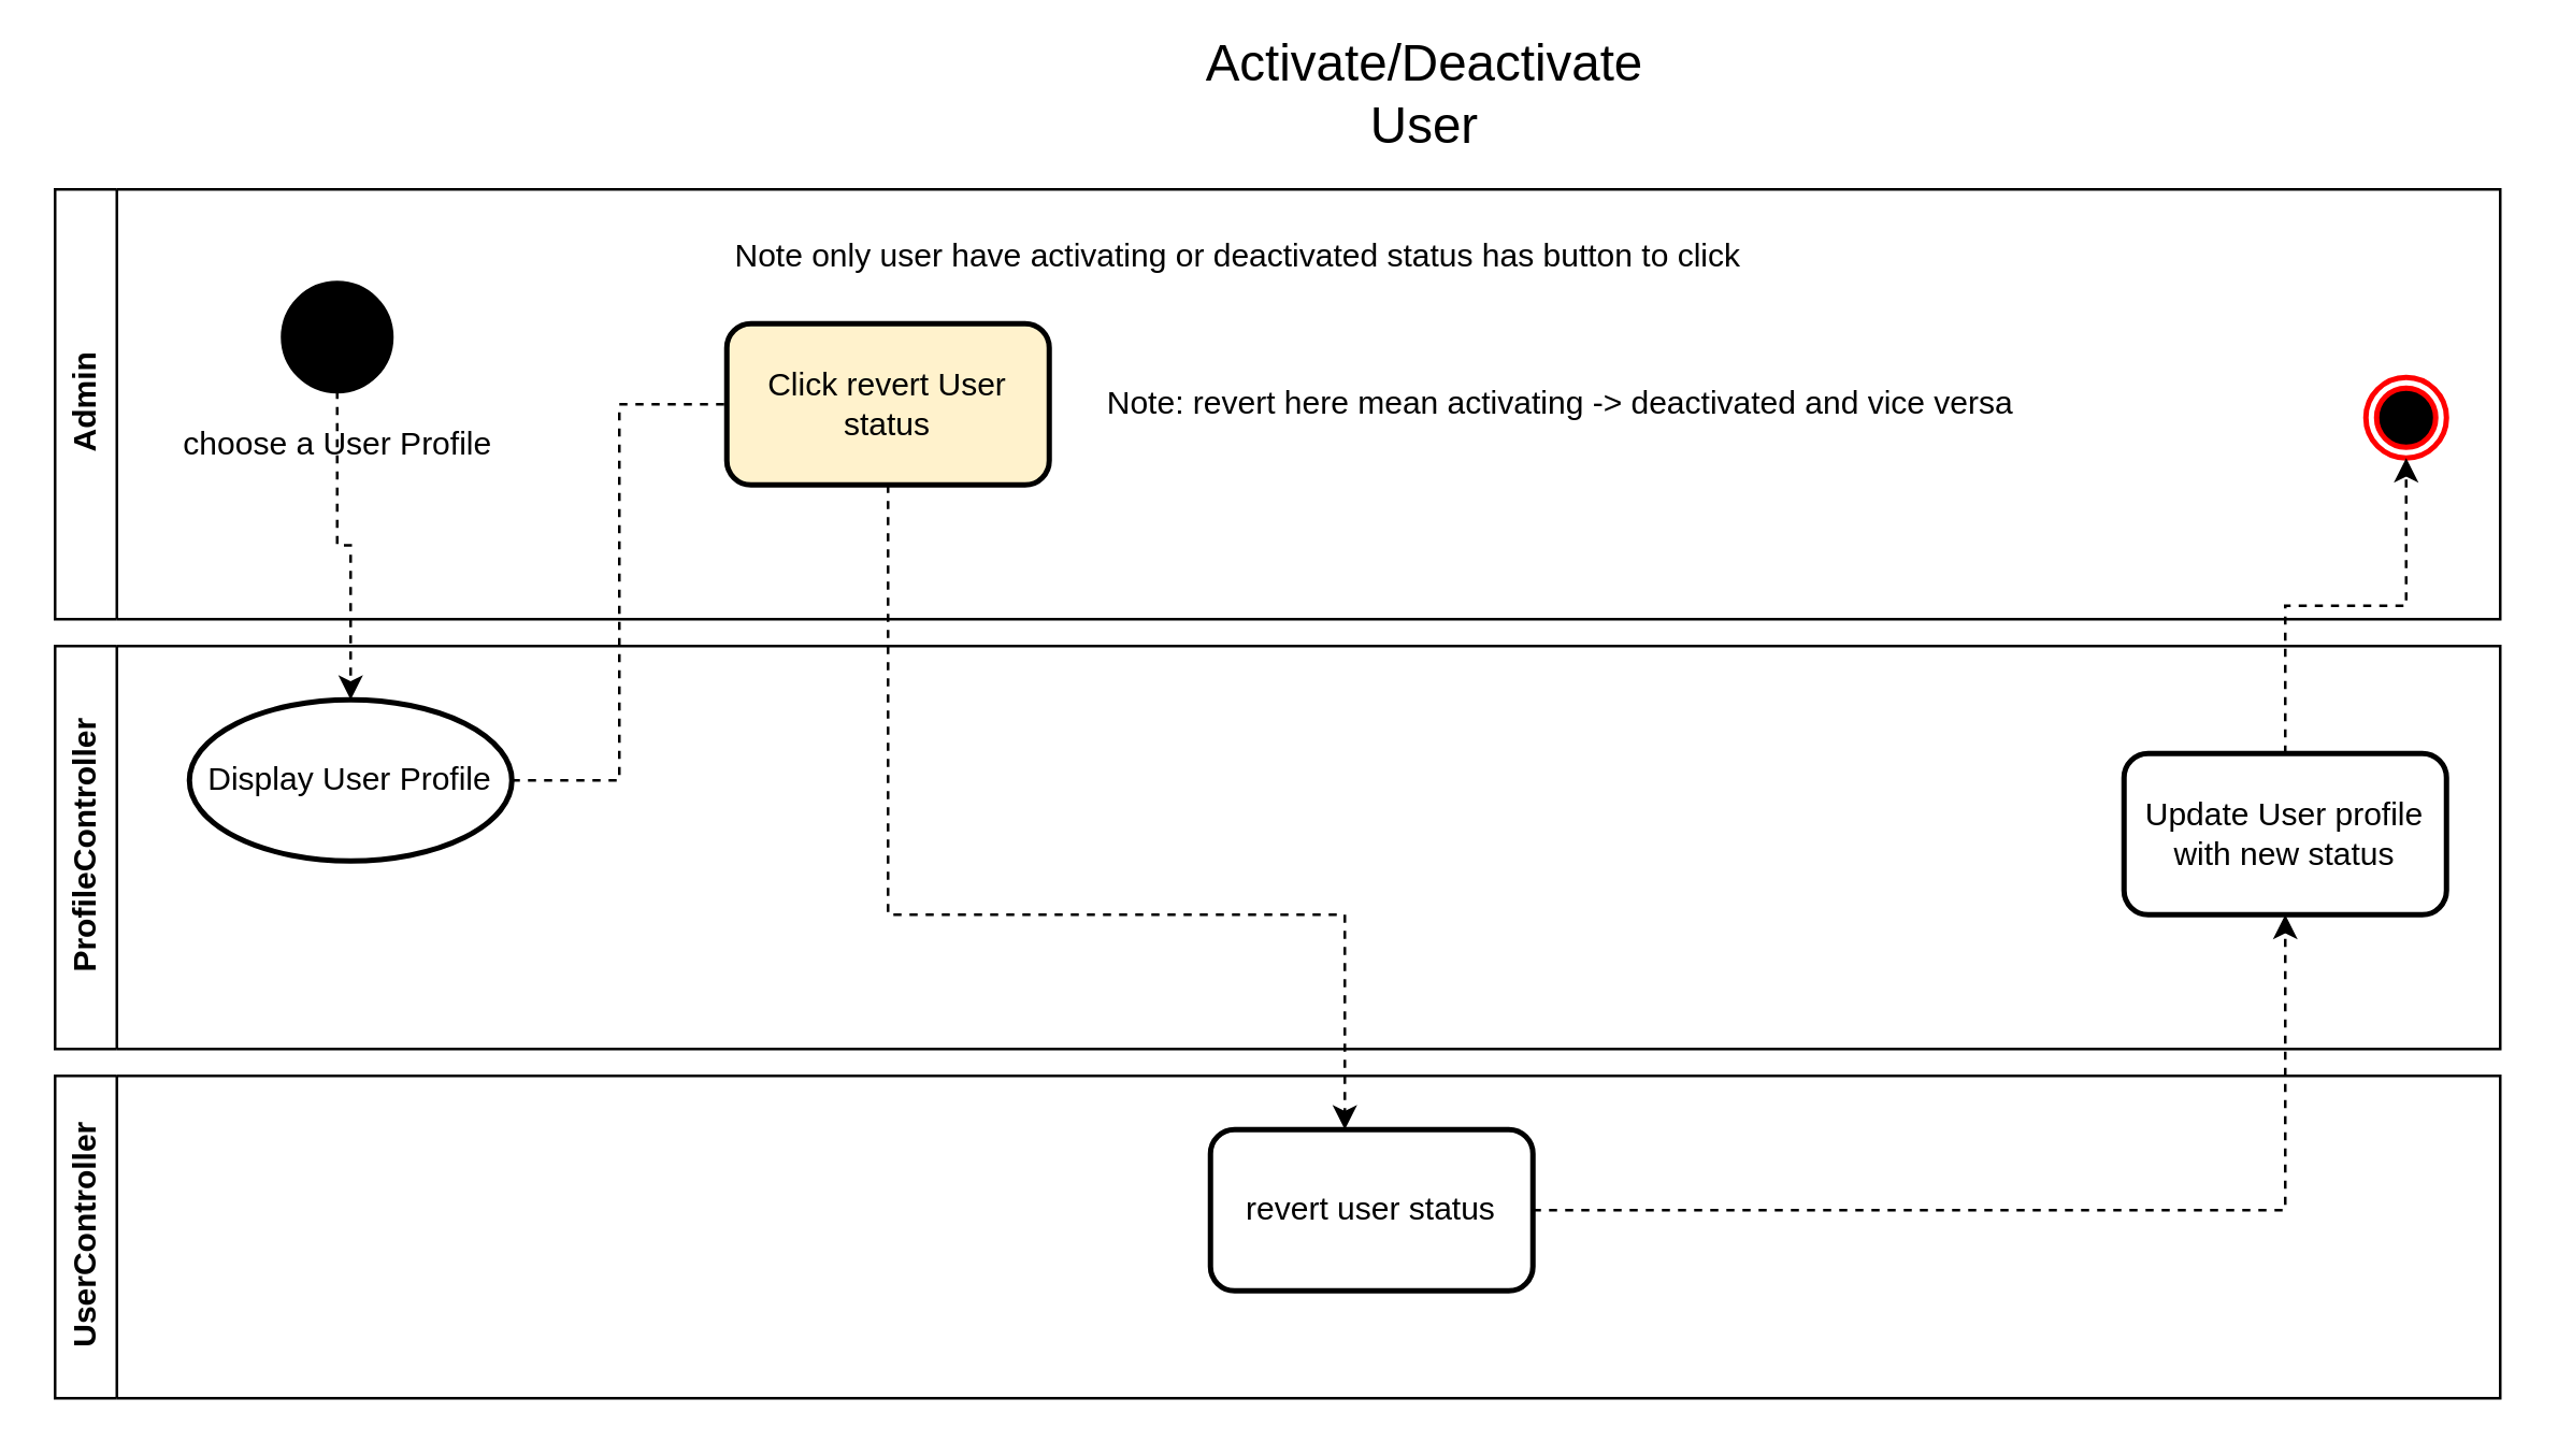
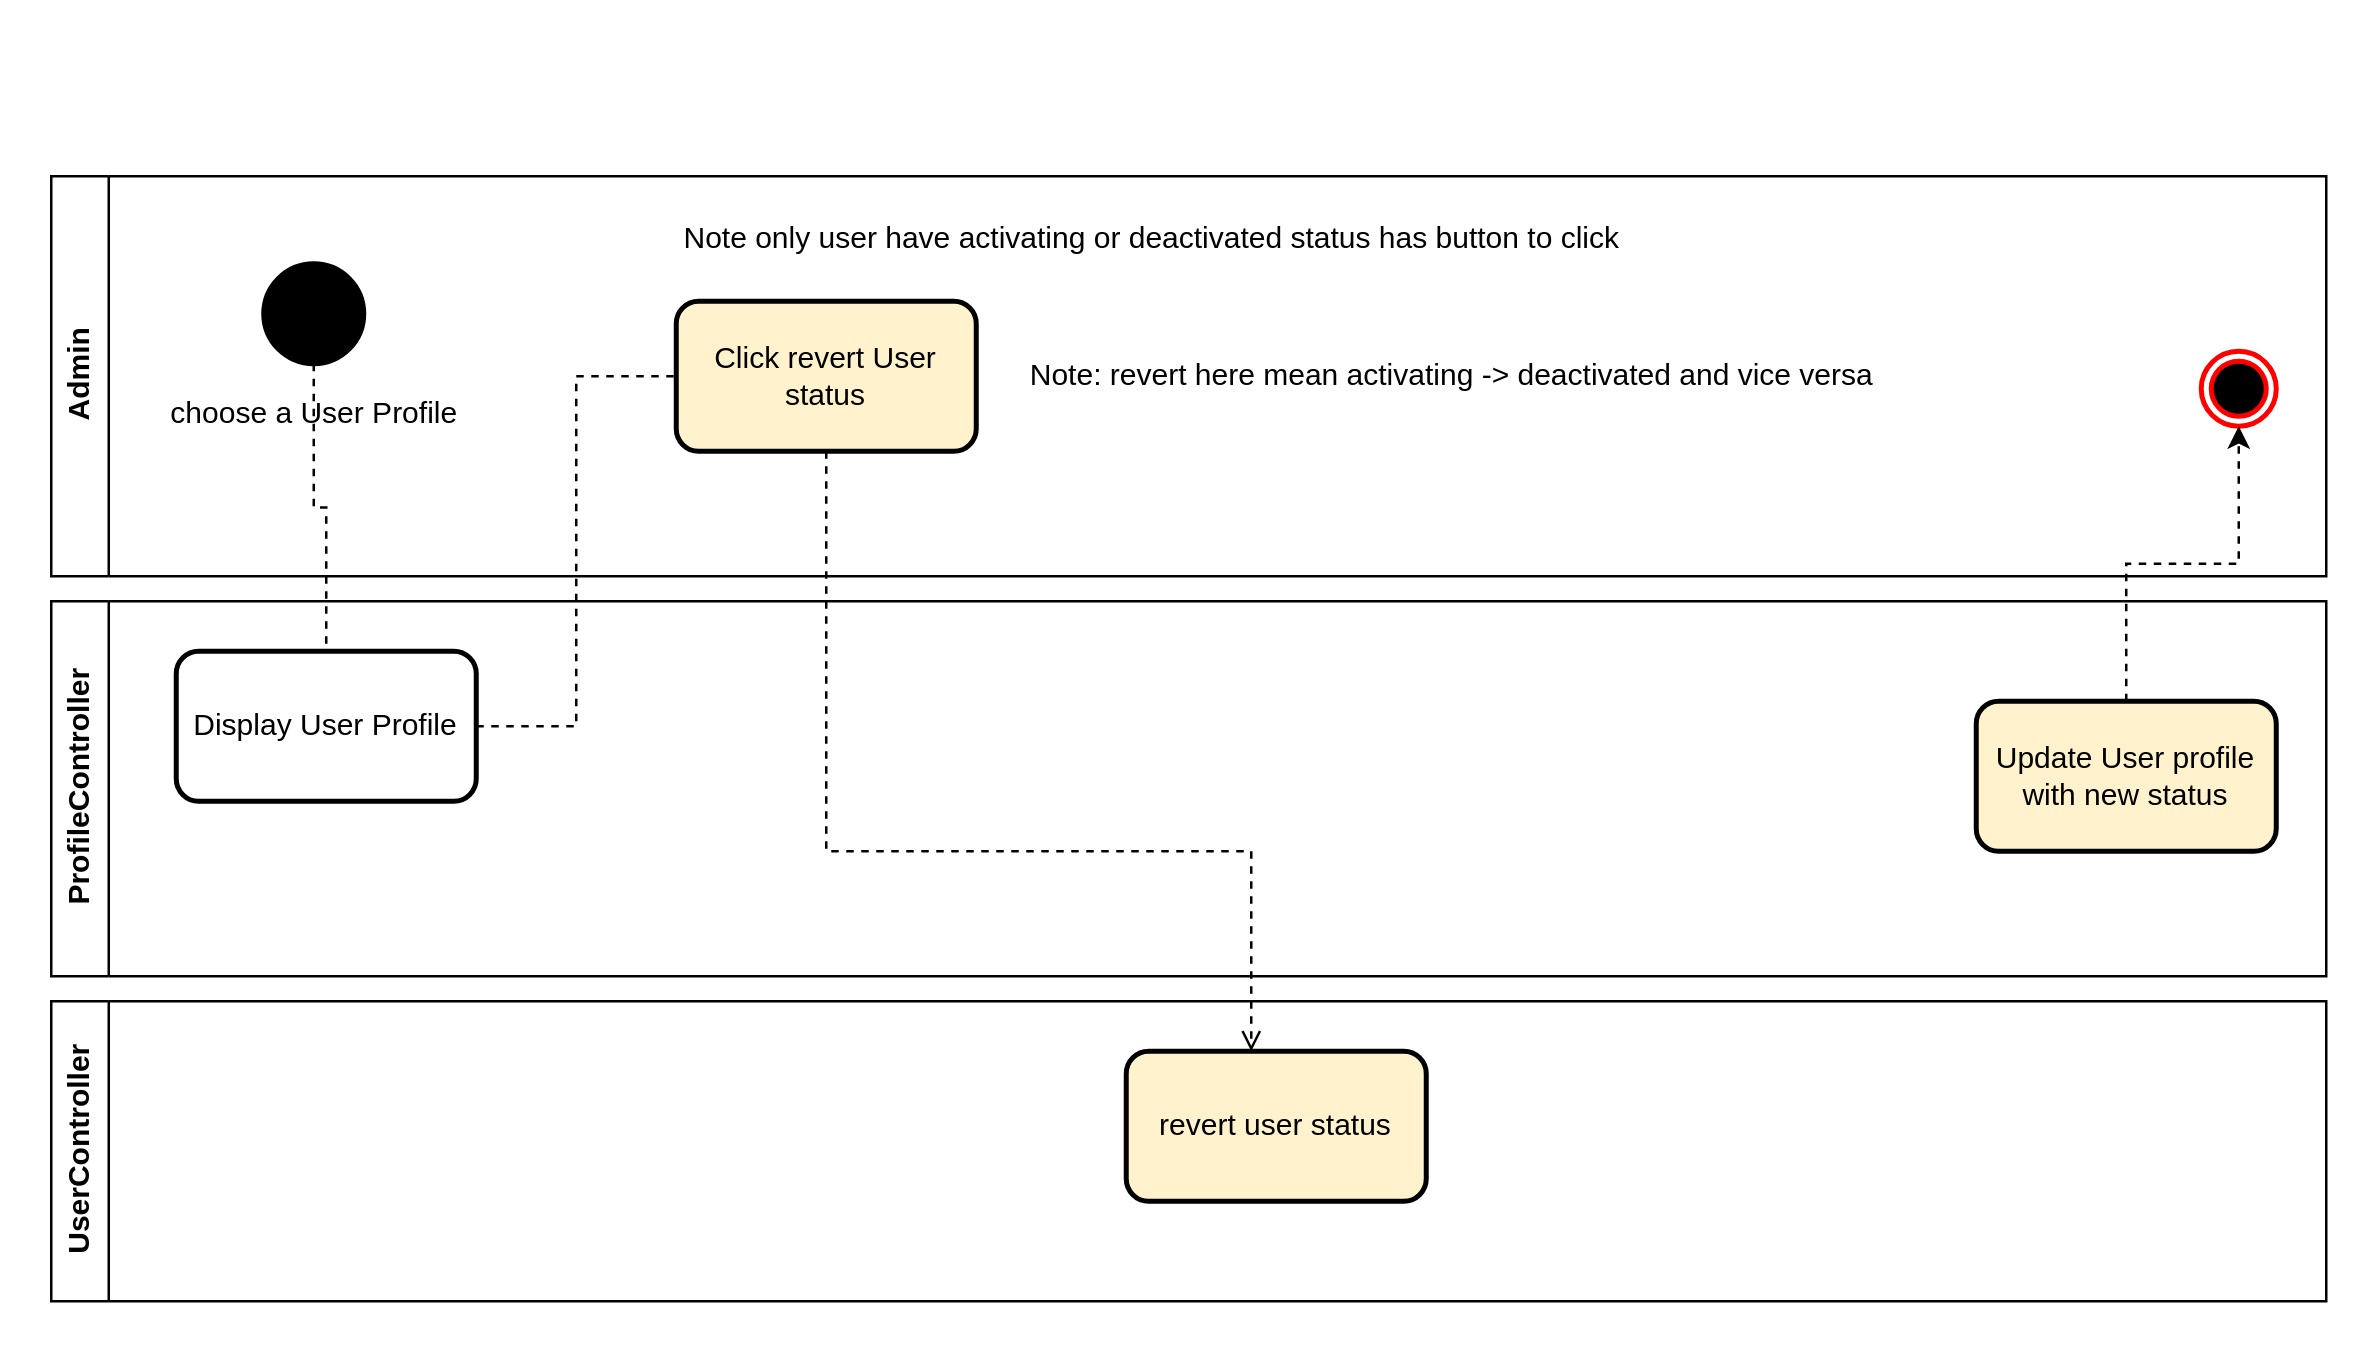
  <mxCell id="0" />
  <mxCell id="1" parent="0" />
  <mxCell id="2" value="Admin" style="swimlane;horizontal=0;whiteSpace=wrap;html=1;" vertex="1" parent="1"><mxGeometry x="20" y="70" width="910" height="160" as="geometry" /></mxCell>
  <mxCell id="3" value="choose a User Profile" style="shape=ellipse;html=1;fillColor=strokeColor;strokeWidth=2;verticalLabelPosition=bottom;verticalAlignment=top;perimeter=ellipsePerimeter;" vertex="1" parent="2"><mxGeometry x="85" y="35" width="40" height="40" as="geometry" /></mxCell>
  <mxCell id="4" value="" style="ellipse;html=1;shape=endState;fillColor=#000000;strokeColor=#ff0000;strokeWidth=2;fontFamily=Helvetica;fontSize=12;fontColor=default;" vertex="1" parent="2"><mxGeometry x="860" y="70" width="30" height="30" as="geometry" /></mxCell>
  <mxCell id="5" value="Click revert User status" style="rounded=1;whiteSpace=wrap;html=1;strokeWidth=2;fontFamily=Helvetica;fontSize=12;fillColor=#fff2cc;" vertex="1" parent="2"><mxGeometry x="250" y="50" width="120" height="60" as="geometry" /></mxCell>
  <mxCell id="6" value="Note only user have activating or deactivated status has button to click" style="text;html=1;align=center;verticalAlign=middle;resizable=0;points=[];autosize=1;strokeColor=none;fillColor=none;" vertex="1" parent="2"><mxGeometry x="240" y="10" width="400" height="30" as="geometry" /></mxCell>
  <mxCell id="7" value="Note: revert here mean activating -&amp;gt; deactivated and vice versa" style="text;html=1;align=center;verticalAlign=middle;resizable=0;points=[];autosize=1;strokeColor=none;fillColor=none;" vertex="1" parent="2"><mxGeometry x="380" y="65" width="360" height="30" as="geometry" /></mxCell>
  <mxCell id="8" value="ProfileController" style="swimlane;horizontal=0;whiteSpace=wrap;html=1;" vertex="1" parent="1"><mxGeometry x="20" y="240" width="910" height="150" as="geometry" /></mxCell>
- <mxCell id="9" value="Update User profile with new status" style="rounded=1;whiteSpace=wrap;html=1;strokeWidth=2;fontFamily=Helvetica;fontSize=12;" vertex="1" parent="8"><mxGeometry x="770" y="40" width="120" height="60" as="geometry" /></mxCell>
- <mxCell id="10" value="Display User Profile" style="ellipse;whiteSpace=wrap;html=1;strokeWidth=2;fontFamily=Helvetica;fontSize=12;" vertex="1" parent="8"><mxGeometry x="50" y="20" width="120" height="60" as="geometry" /></mxCell>
+ <mxCell id="9" value="Update User profile with new status" style="rounded=1;whiteSpace=wrap;html=1;strokeWidth=2;fontFamily=Helvetica;fontSize=12;fillColor=#fff2cc;" vertex="1" parent="8"><mxGeometry x="770" y="40" width="120" height="60" as="geometry" /></mxCell>
+ <mxCell id="10" value="Display User Profile" style="rounded=1;whiteSpace=wrap;html=1;strokeWidth=2;fontFamily=Helvetica;fontSize=12;" vertex="1" parent="8"><mxGeometry x="50" y="20" width="120" height="60" as="geometry" /></mxCell>
  <mxCell id="11" value="UserController" style="swimlane;horizontal=0;whiteSpace=wrap;html=1;" vertex="1" parent="1"><mxGeometry x="20" y="400" width="910" height="120" as="geometry" /></mxCell>
- <mxCell id="12" value="revert user status" style="rounded=1;whiteSpace=wrap;html=1;strokeWidth=2;fontFamily=Helvetica;fontSize=12;" vertex="1" parent="11"><mxGeometry x="430" y="20" width="120" height="60" as="geometry" /></mxCell>
+ <mxCell id="12" value="revert user status" style="rounded=1;whiteSpace=wrap;html=1;strokeWidth=2;fontFamily=Helvetica;fontSize=12;fillColor=#fff2cc;" vertex="1" parent="11"><mxGeometry x="430" y="20" width="120" height="60" as="geometry" /></mxCell>
  <mxCell id="13" style="edgeStyle=orthogonalEdgeStyle;rounded=0;orthogonalLoop=1;jettySize=auto;html=1;entryX=0.5;entryY=1;entryDx=0;entryDy=0;dashed=1;strokeWidth=1;fontFamily=Helvetica;fontSize=12;fontColor=default;" edge="1" parent="1" source="9" target="4"><mxGeometry relative="1" as="geometry" /></mxCell>
- <mxCell id="14" style="edgeStyle=orthogonalEdgeStyle;rounded=0;orthogonalLoop=1;jettySize=auto;html=1;entryX=0.5;entryY=0;entryDx=0;entryDy=0;dashed=1;strokeWidth=1;fontFamily=Helvetica;fontSize=12;fontColor=default;" edge="1" parent="1" source="3" target="10"><mxGeometry relative="1" as="geometry" /></mxCell>
- <mxCell id="15" value="Activate/Deactivate User" style="text;html=1;strokeColor=none;fillColor=none;align=center;verticalAlign=middle;whiteSpace=wrap;rounded=0;fontSize=19;" vertex="1" parent="1"><mxGeometry x="440" y="20" width="180" height="30" as="geometry" /></mxCell>
+ <mxCell id="14" style="edgeStyle=orthogonalEdgeStyle;rounded=0;orthogonalLoop=1;jettySize=auto;html=1;entryX=0.5;entryY=0;entryDx=0;entryDy=0;dashed=1;strokeWidth=1;fontFamily=Helvetica;fontSize=12;fontColor=default;endArrow=none;" edge="1" parent="1" source="3" target="10"><mxGeometry relative="1" as="geometry" /></mxCell>
  <mxCell id="16" style="edgeStyle=orthogonalEdgeStyle;rounded=0;orthogonalLoop=1;jettySize=auto;html=1;dashed=1;entryX=0;entryY=0.5;entryDx=0;entryDy=0;endArrow=none;" edge="1" parent="1" source="10" target="5"><mxGeometry relative="1" as="geometry" /></mxCell>
- <mxCell id="17" style="edgeStyle=orthogonalEdgeStyle;rounded=0;orthogonalLoop=1;jettySize=auto;html=1;dashed=1;" edge="1" parent="1" source="5" target="12"><mxGeometry relative="1" as="geometry"><Array as="points"><mxPoint x="330" y="340" /><mxPoint x="500" y="340" /></Array></mxGeometry></mxCell>
- <mxCell id="18" style="edgeStyle=orthogonalEdgeStyle;rounded=0;orthogonalLoop=1;jettySize=auto;html=1;entryX=0.5;entryY=1;entryDx=0;entryDy=0;dashed=1;" edge="1" parent="1" source="12" target="9"><mxGeometry relative="1" as="geometry" /></mxCell>
+ <mxCell id="17" style="edgeStyle=orthogonalEdgeStyle;rounded=0;orthogonalLoop=1;jettySize=auto;html=1;dashed=1;endArrow=open;" edge="1" parent="1" source="5" target="12"><mxGeometry relative="1" as="geometry"><Array as="points"><mxPoint x="330" y="340" /><mxPoint x="500" y="340" /></Array></mxGeometry></mxCell>
